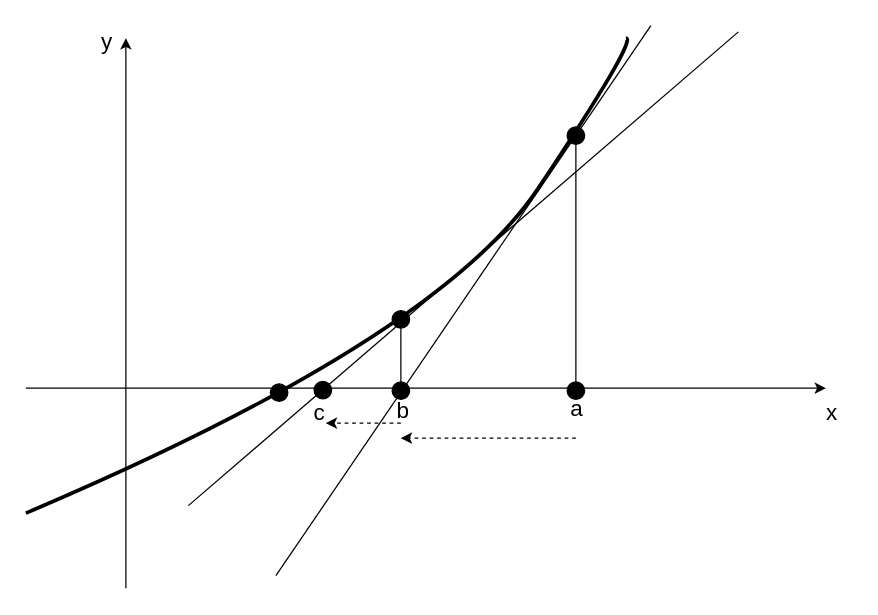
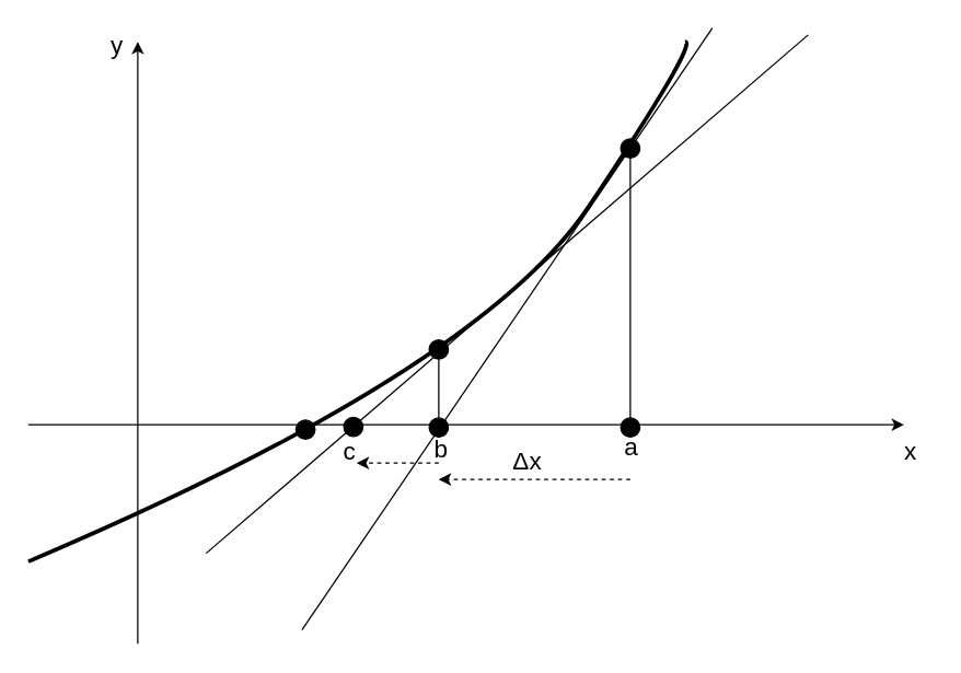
  <mxCell id="0" />
  <mxCell id="1" parent="0" />
  <mxCell id="2" value="" style="endArrow=classic;html=1;" edge="1" parent="1"><mxGeometry width="50" height="50" relative="1" as="geometry"><mxPoint x="20" y="310" as="sourcePoint" /><mxPoint x="660" y="310" as="targetPoint" /></mxGeometry></mxCell>
  <mxCell id="3" value="" style="endArrow=classic;html=1;" edge="1" parent="1"><mxGeometry width="50" height="50" relative="1" as="geometry"><mxPoint x="100" y="470" as="sourcePoint" /><mxPoint x="100" y="30" as="targetPoint" /></mxGeometry></mxCell>
  <mxCell id="4" value="" style="curved=1;endArrow=none;html=1;endFill=0;strokeWidth=3;" edge="1" parent="1"><mxGeometry width="50" height="50" relative="1" as="geometry"><mxPoint x="20" y="410" as="sourcePoint" /><mxPoint x="500" y="30" as="targetPoint" /><Array as="points"><mxPoint x="350" y="270" /><mxPoint x="510" y="30" /></Array></mxGeometry></mxCell>
  <mxCell id="5" value="" style="endArrow=circle;startArrow=circle;html=1;strokeWidth=1;startFill=1;endFill=1;endSize=6;" edge="1" parent="1"><mxGeometry width="50" height="50" relative="1" as="geometry"><mxPoint x="460" y="320" as="sourcePoint" /><mxPoint x="460" y="100" as="targetPoint" /></mxGeometry></mxCell>
  <mxCell id="6" value="&lt;font style=&quot;font-size: 18px&quot;&gt;y&lt;/font&gt;" style="text;html=1;strokeColor=none;fillColor=none;align=center;verticalAlign=middle;whiteSpace=wrap;rounded=0;" vertex="1" parent="1"><mxGeometry x="70" y="23" width="30" height="20" as="geometry" /></mxCell>
  <mxCell id="7" value="&lt;font style=&quot;font-size: 18px&quot;&gt;x&lt;/font&gt;" style="text;html=1;strokeColor=none;fillColor=none;align=center;verticalAlign=middle;whiteSpace=wrap;rounded=0;" vertex="1" parent="1"><mxGeometry x="650" y="320" width="30" height="20" as="geometry" /></mxCell>
  <mxCell id="8" value="" style="endArrow=circle;startArrow=none;html=1;strokeWidth=1;startFill=0;endFill=1;endSize=6;" edge="1" parent="1"><mxGeometry width="50" height="50" relative="1" as="geometry"><mxPoint x="225" y="317" as="sourcePoint" /><mxPoint x="218" y="307" as="targetPoint" /></mxGeometry></mxCell>
  <mxCell id="9" value="&lt;font style=&quot;font-size: 18px&quot;&gt;a&lt;/font&gt;" style="text;html=1;strokeColor=none;fillColor=none;align=center;verticalAlign=middle;whiteSpace=wrap;rounded=0;" vertex="1" parent="1"><mxGeometry x="436" y="317" width="50" height="20" as="geometry" /></mxCell>
  <mxCell id="10" value="" style="endArrow=none;html=1;strokeWidth=1;" edge="1" parent="1"><mxGeometry width="50" height="50" relative="1" as="geometry"><mxPoint x="220" y="460" as="sourcePoint" /><mxPoint x="520" y="20" as="targetPoint" /></mxGeometry></mxCell>
  <mxCell id="11" value="" style="endArrow=circle;startArrow=circle;html=1;strokeWidth=1;startFill=1;endFill=1;endSize=6;" edge="1" parent="1"><mxGeometry width="50" height="50" relative="1" as="geometry"><mxPoint x="320" y="320" as="sourcePoint" /><mxPoint x="320" y="247" as="targetPoint" /></mxGeometry></mxCell>
  <mxCell id="12" value="&lt;font style=&quot;font-size: 18px&quot;&gt;b&lt;/font&gt;" style="text;html=1;strokeColor=none;fillColor=none;align=center;verticalAlign=middle;whiteSpace=wrap;rounded=0;" vertex="1" parent="1"><mxGeometry x="297" y="318" width="50" height="20" as="geometry" /></mxCell>
  <mxCell id="13" value="" style="endArrow=none;html=1;strokeWidth=1;" edge="1" parent="1"><mxGeometry width="50" height="50" relative="1" as="geometry"><mxPoint x="150" y="404" as="sourcePoint" /><mxPoint x="590" y="25" as="targetPoint" /></mxGeometry></mxCell>
  <mxCell id="14" value="" style="endArrow=circle;startArrow=none;html=1;strokeWidth=1;startFill=0;endFill=1;endSize=6;" edge="1" parent="1"><mxGeometry width="50" height="50" relative="1" as="geometry"><mxPoint x="260" y="315" as="sourcePoint" /><mxPoint x="253" y="305" as="targetPoint" /></mxGeometry></mxCell>
  <mxCell id="15" value="&lt;font style=&quot;font-size: 18px&quot;&gt;c&lt;/font&gt;" style="text;html=1;strokeColor=none;fillColor=none;align=center;verticalAlign=middle;whiteSpace=wrap;rounded=0;" vertex="1" parent="1"><mxGeometry x="230" y="320" width="50" height="20" as="geometry" /></mxCell>
  <mxCell id="16" value="" style="endArrow=classic;html=1;strokeWidth=1;dashed=1;" edge="1" parent="1"><mxGeometry width="50" height="50" relative="1" as="geometry"><mxPoint x="460" y="350" as="sourcePoint" /><mxPoint x="320" y="350" as="targetPoint" /></mxGeometry></mxCell>
  <mxCell id="17" value="" style="endArrow=classic;html=1;strokeWidth=1;dashed=1;" edge="1" parent="1"><mxGeometry width="50" height="50" relative="1" as="geometry"><mxPoint x="320" y="338" as="sourcePoint" /><mxPoint x="260" y="338" as="targetPoint" /></mxGeometry></mxCell>
+ <mxCell id="18" value="&lt;font style=&quot;font-size: 18px&quot;&gt;Δx&lt;/font&gt;" style="text;html=1;strokeColor=none;fillColor=none;align=center;verticalAlign=middle;whiteSpace=wrap;rounded=0;" vertex="1" parent="1"><mxGeometry x="360" y="327" width="50" height="20" as="geometry" /></mxCell>
